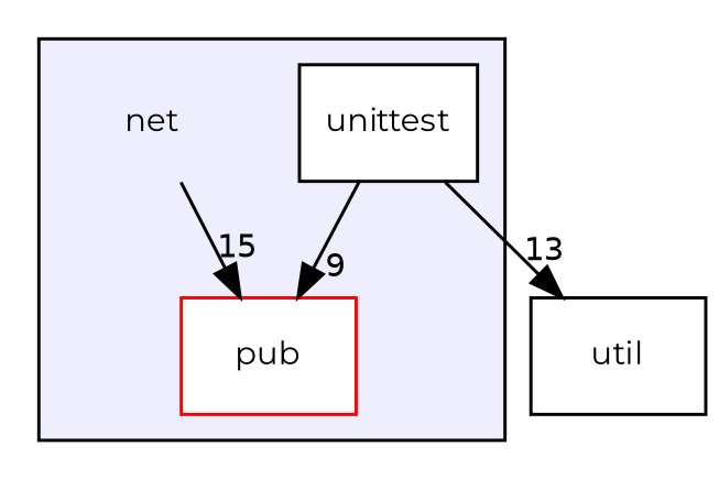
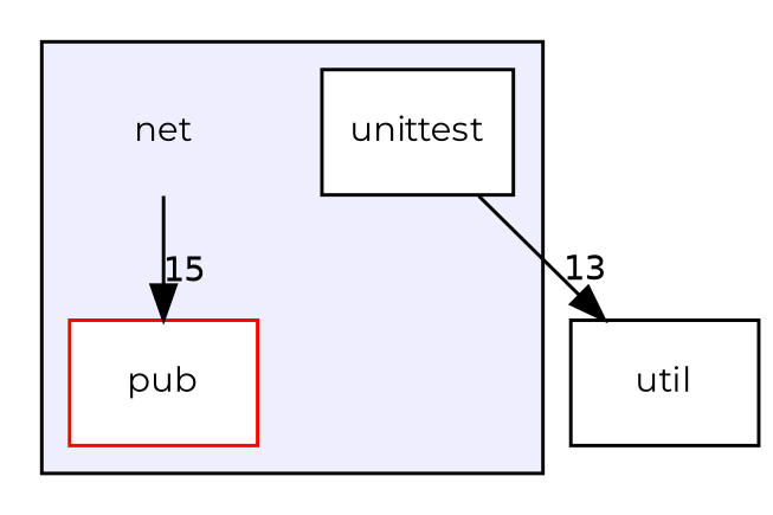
  digraph {
    compound=true
    fontname=Montserrat
    node [fontname=Montserrat fontsize=10 shape=box fillcolor=white style=filled]
    edge [fontname=Montserrat labeldistance=1.5 labelfontname=Helvetica labelfontsize=10]
    n1 [label=net shape=plaintext fillcolor="" style=""]
    n2 [color=red label=pub]
    n3 [label=unittest]
    n4 [color=black label=util]
    subgraph cluster_1 {
      bgcolor="#eeeeff"
      pencolor=black
      n1
      n2
      n3
    }
    n1 -> n2 [headlabel=15]
-   n3 -> n2 [headlabel=9]
    n3 -> n4 [headlabel=13]
  }
